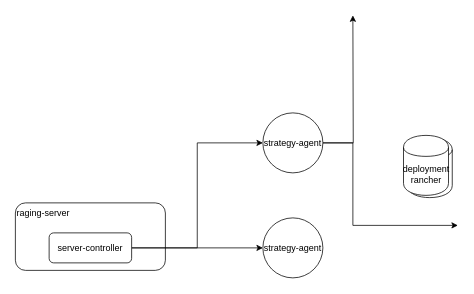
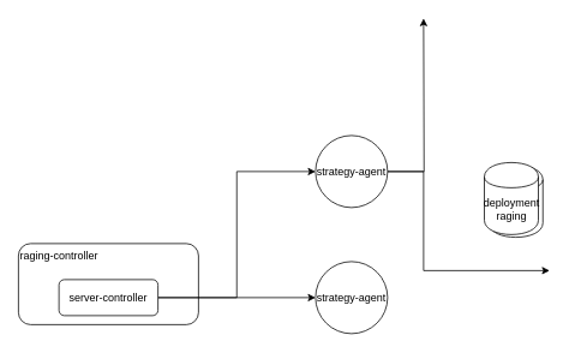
  <mxCell id="0" />
  <mxCell id="1" parent="0" />
- <mxCell id="2" value="raging-server" style="rounded=1;whiteSpace=wrap;html=1;align=left;verticalAlign=top;" vertex="1" parent="1"><mxGeometry x="20" y="270" width="200" height="90" as="geometry" /></mxCell>
+ <mxCell id="2" value="raging-controller" style="rounded=1;whiteSpace=wrap;html=1;align=left;verticalAlign=top;" vertex="1" parent="1"><mxGeometry x="20" y="270" width="200" height="90" as="geometry" /></mxCell>
  <mxCell id="3" style="edgeStyle=orthogonalEdgeStyle;rounded=0;orthogonalLoop=1;jettySize=auto;html=1;exitX=1;exitY=0.5;exitDx=0;exitDy=0;entryX=0;entryY=0.5;entryDx=0;entryDy=0;" edge="1" parent="1" source="5" target="8"><mxGeometry relative="1" as="geometry" /></mxCell>
  <mxCell id="4" style="edgeStyle=orthogonalEdgeStyle;rounded=0;orthogonalLoop=1;jettySize=auto;html=1;exitX=1;exitY=0.5;exitDx=0;exitDy=0;" edge="1" parent="1" source="5" target="9"><mxGeometry relative="1" as="geometry" /></mxCell>
  <mxCell id="5" value="server-controller" style="rounded=1;whiteSpace=wrap;html=1;align=center;" vertex="1" parent="1"><mxGeometry x="65" y="310" width="110" height="40" as="geometry" /></mxCell>
  <mxCell id="6" style="edgeStyle=orthogonalEdgeStyle;rounded=0;orthogonalLoop=1;jettySize=auto;html=1;exitX=1;exitY=0.5;exitDx=0;exitDy=0;" edge="1" parent="1" source="8"><mxGeometry relative="1" as="geometry"><mxPoint x="470" y="20" as="targetPoint" /></mxGeometry></mxCell>
  <mxCell id="7" style="edgeStyle=orthogonalEdgeStyle;rounded=0;orthogonalLoop=1;jettySize=auto;html=1;exitX=1;exitY=0.5;exitDx=0;exitDy=0;" edge="1" parent="1" source="8"><mxGeometry relative="1" as="geometry"><mxPoint x="610" y="300" as="targetPoint" /><Array as="points"><mxPoint x="470" y="190" /><mxPoint x="470" y="300" /></Array></mxGeometry></mxCell>
  <mxCell id="8" value="strategy-agent" style="ellipse;whiteSpace=wrap;html=1;aspect=fixed;align=center;" vertex="1" parent="1"><mxGeometry x="350" y="150" width="80" height="80" as="geometry" /></mxCell>
  <mxCell id="9" value="strategy-agent" style="ellipse;whiteSpace=wrap;html=1;aspect=fixed;align=center;" vertex="1" parent="1"><mxGeometry x="350" y="290" width="80" height="80" as="geometry" /></mxCell>
  <mxCell id="10" value="cluster" style="group" vertex="1" connectable="0" parent="1"><mxGeometry x="537.5" y="180" width="65" height="83" as="geometry" /></mxCell>
  <mxCell id="11" value="" style="shape=cylinder;whiteSpace=wrap;html=1;boundedLbl=1;backgroundOutline=1;align=center;" vertex="1" parent="10"><mxGeometry x="5" y="3" width="60" height="80" as="geometry" /></mxCell>
- <mxCell id="12" value="deployment&lt;br&gt;rancher" style="shape=cylinder;whiteSpace=wrap;html=1;boundedLbl=1;backgroundOutline=1;align=center;" vertex="1" parent="10"><mxGeometry width="60" height="80" as="geometry" /></mxCell>
+ <mxCell id="12" value="deployment&lt;br&gt;raging" style="shape=cylinder;whiteSpace=wrap;html=1;boundedLbl=1;backgroundOutline=1;align=center;" vertex="1" parent="10"><mxGeometry width="60" height="80" as="geometry" /></mxCell>
